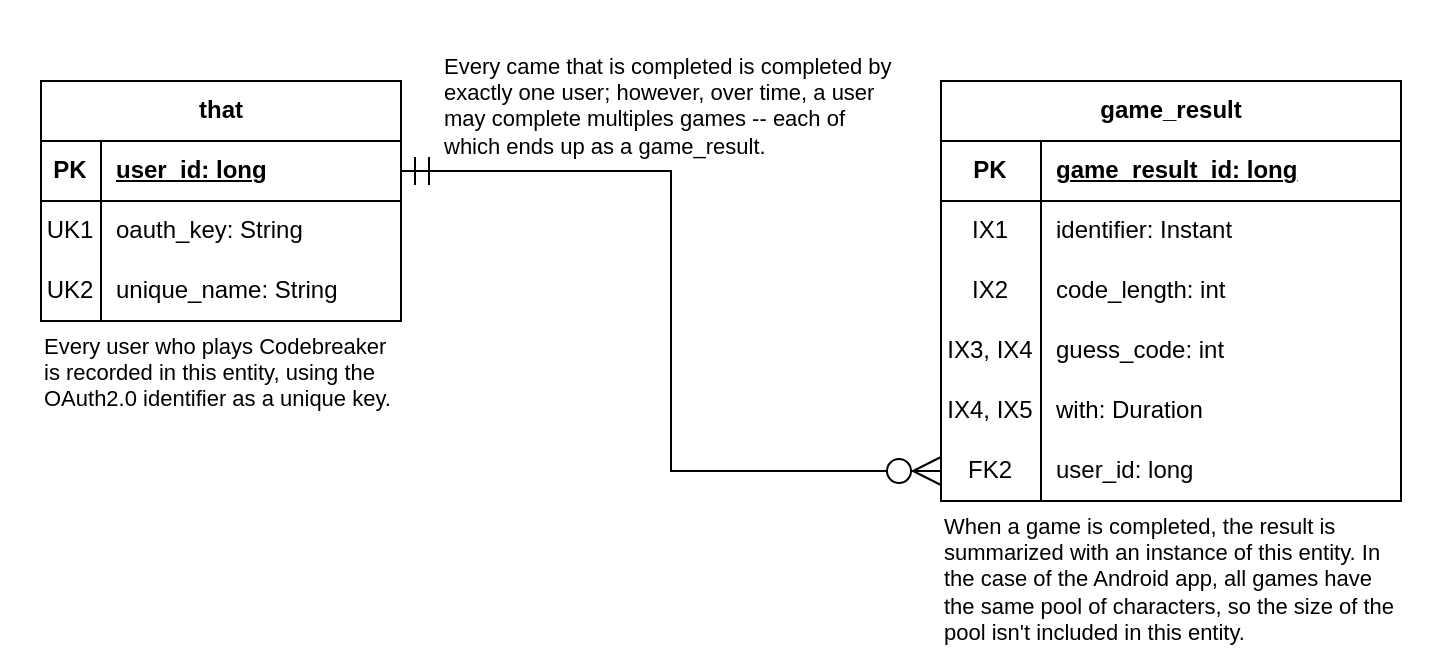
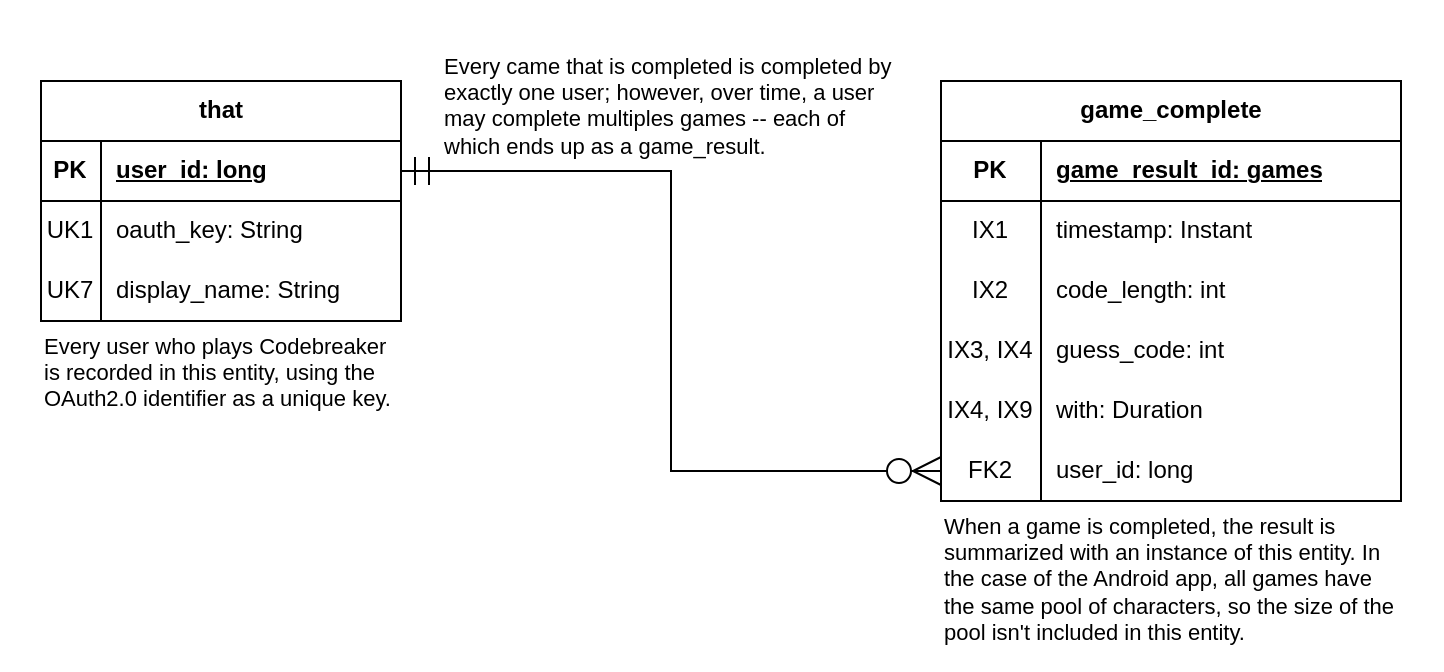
  <mxCell id="0" />
  <mxCell id="1" parent="0" />
  <mxCell id="2" value="that" style="shape=table;startSize=30;container=1;collapsible=1;childLayout=tableLayout;fixedRows=1;rowLines=0;fontStyle=1;align=center;resizeLast=1;html=1;" parent="1" vertex="1"><mxGeometry x="20" y="40" width="180" height="120" as="geometry" /></mxCell>
  <mxCell id="3" value="" style="shape=tableRow;horizontal=0;startSize=0;swimlaneHead=0;swimlaneBody=0;fillColor=none;collapsible=0;dropTarget=0;points=[[0,0.5],[1,0.5]];portConstraint=eastwest;top=0;left=0;right=0;bottom=1;" parent="2" vertex="1"><mxGeometry y="30" width="180" height="30" as="geometry" /></mxCell>
  <mxCell id="4" value="PK" style="shape=partialRectangle;connectable=0;fillColor=none;top=0;left=0;bottom=0;right=0;fontStyle=1;overflow=hidden;whiteSpace=wrap;html=1;" parent="3" vertex="1"><mxGeometry width="30" height="30" as="geometry"><mxRectangle width="30" height="30" as="alternateBounds" /></mxGeometry></mxCell>
  <mxCell id="5" value="user_id: long" style="shape=partialRectangle;connectable=0;fillColor=none;top=0;left=0;bottom=0;right=0;align=left;spacingLeft=6;fontStyle=5;overflow=hidden;whiteSpace=wrap;html=1;" parent="3" vertex="1"><mxGeometry x="30" width="150" height="30" as="geometry"><mxRectangle width="150" height="30" as="alternateBounds" /></mxGeometry></mxCell>
  <mxCell id="6" value="" style="shape=tableRow;horizontal=0;startSize=0;swimlaneHead=0;swimlaneBody=0;fillColor=none;collapsible=0;dropTarget=0;points=[[0,0.5],[1,0.5]];portConstraint=eastwest;top=0;left=0;right=0;bottom=0;" parent="2" vertex="1"><mxGeometry y="60" width="180" height="30" as="geometry" /></mxCell>
  <mxCell id="7" value="UK1" style="shape=partialRectangle;connectable=0;fillColor=none;top=0;left=0;bottom=0;right=0;editable=1;overflow=hidden;whiteSpace=wrap;html=1;" parent="6" vertex="1"><mxGeometry width="30" height="30" as="geometry"><mxRectangle width="30" height="30" as="alternateBounds" /></mxGeometry></mxCell>
  <mxCell id="8" value="oauth_key: String" style="shape=partialRectangle;connectable=0;fillColor=none;top=0;left=0;bottom=0;right=0;align=left;spacingLeft=6;overflow=hidden;whiteSpace=wrap;html=1;" parent="6" vertex="1"><mxGeometry x="30" width="150" height="30" as="geometry"><mxRectangle width="150" height="30" as="alternateBounds" /></mxGeometry></mxCell>
  <mxCell id="9" value="" style="shape=tableRow;horizontal=0;startSize=0;swimlaneHead=0;swimlaneBody=0;fillColor=none;collapsible=0;dropTarget=0;points=[[0,0.5],[1,0.5]];portConstraint=eastwest;top=0;left=0;right=0;bottom=0;" parent="2" vertex="1"><mxGeometry y="90" width="180" height="30" as="geometry" /></mxCell>
- <mxCell id="10" value="UK2" style="shape=partialRectangle;connectable=0;fillColor=none;top=0;left=0;bottom=0;right=0;editable=1;overflow=hidden;whiteSpace=wrap;html=1;" parent="9" vertex="1"><mxGeometry width="30" height="30" as="geometry"><mxRectangle width="30" height="30" as="alternateBounds" /></mxGeometry></mxCell>
- <mxCell id="11" value="unique_name: String" style="shape=partialRectangle;connectable=0;fillColor=none;top=0;left=0;bottom=0;right=0;align=left;spacingLeft=6;overflow=hidden;whiteSpace=wrap;html=1;" parent="9" vertex="1"><mxGeometry x="30" width="150" height="30" as="geometry"><mxRectangle width="150" height="30" as="alternateBounds" /></mxGeometry></mxCell>
- <mxCell id="12" value="game_result" style="shape=table;startSize=30;container=1;collapsible=1;childLayout=tableLayout;fixedRows=1;rowLines=0;fontStyle=1;align=center;resizeLast=1;html=1;" parent="1" vertex="1"><mxGeometry x="470" y="40" width="230" height="210" as="geometry" /></mxCell>
+ <mxCell id="10" value="UK7" style="shape=partialRectangle;connectable=0;fillColor=none;top=0;left=0;bottom=0;right=0;editable=1;overflow=hidden;whiteSpace=wrap;html=1;" parent="9" vertex="1"><mxGeometry width="30" height="30" as="geometry"><mxRectangle width="30" height="30" as="alternateBounds" /></mxGeometry></mxCell>
+ <mxCell id="11" value="display_name: String" style="shape=partialRectangle;connectable=0;fillColor=none;top=0;left=0;bottom=0;right=0;align=left;spacingLeft=6;overflow=hidden;whiteSpace=wrap;html=1;" parent="9" vertex="1"><mxGeometry x="30" width="150" height="30" as="geometry"><mxRectangle width="150" height="30" as="alternateBounds" /></mxGeometry></mxCell>
+ <mxCell id="12" value="game_complete" style="shape=table;startSize=30;container=1;collapsible=1;childLayout=tableLayout;fixedRows=1;rowLines=0;fontStyle=1;align=center;resizeLast=1;html=1;" parent="1" vertex="1"><mxGeometry x="470" y="40" width="230" height="210" as="geometry" /></mxCell>
  <mxCell id="13" value="" style="shape=tableRow;horizontal=0;startSize=0;swimlaneHead=0;swimlaneBody=0;fillColor=none;collapsible=0;dropTarget=0;points=[[0,0.5],[1,0.5]];portConstraint=eastwest;top=0;left=0;right=0;bottom=1;" parent="12" vertex="1"><mxGeometry y="30" width="230" height="30" as="geometry" /></mxCell>
  <mxCell id="14" value="PK" style="shape=partialRectangle;connectable=0;fillColor=none;top=0;left=0;bottom=0;right=0;fontStyle=1;overflow=hidden;whiteSpace=wrap;html=1;" parent="13" vertex="1"><mxGeometry width="50" height="30" as="geometry"><mxRectangle width="50" height="30" as="alternateBounds" /></mxGeometry></mxCell>
- <mxCell id="15" value="game_result_id: long" style="shape=partialRectangle;connectable=0;fillColor=none;top=0;left=0;bottom=0;right=0;align=left;spacingLeft=6;fontStyle=5;overflow=hidden;whiteSpace=wrap;html=1;" parent="13" vertex="1"><mxGeometry x="50" width="180" height="30" as="geometry"><mxRectangle width="180" height="30" as="alternateBounds" /></mxGeometry></mxCell>
+ <mxCell id="15" value="game_result_id: games" style="shape=partialRectangle;connectable=0;fillColor=none;top=0;left=0;bottom=0;right=0;align=left;spacingLeft=6;fontStyle=5;overflow=hidden;whiteSpace=wrap;html=1;" parent="13" vertex="1"><mxGeometry x="50" width="180" height="30" as="geometry"><mxRectangle width="180" height="30" as="alternateBounds" /></mxGeometry></mxCell>
  <mxCell id="16" value="" style="shape=tableRow;horizontal=0;startSize=0;swimlaneHead=0;swimlaneBody=0;fillColor=none;collapsible=0;dropTarget=0;points=[[0,0.5],[1,0.5]];portConstraint=eastwest;top=0;left=0;right=0;bottom=0;" parent="12" vertex="1"><mxGeometry y="60" width="230" height="30" as="geometry" /></mxCell>
  <mxCell id="17" value="IX1" style="shape=partialRectangle;connectable=0;fillColor=none;top=0;left=0;bottom=0;right=0;editable=1;overflow=hidden;whiteSpace=wrap;html=1;" parent="16" vertex="1"><mxGeometry width="50" height="30" as="geometry"><mxRectangle width="50" height="30" as="alternateBounds" /></mxGeometry></mxCell>
- <mxCell id="18" value="identifier: Instant" style="shape=partialRectangle;connectable=0;fillColor=none;top=0;left=0;bottom=0;right=0;align=left;spacingLeft=6;overflow=hidden;whiteSpace=wrap;html=1;" parent="16" vertex="1"><mxGeometry x="50" width="180" height="30" as="geometry"><mxRectangle width="180" height="30" as="alternateBounds" /></mxGeometry></mxCell>
+ <mxCell id="18" value="timestamp: Instant" style="shape=partialRectangle;connectable=0;fillColor=none;top=0;left=0;bottom=0;right=0;align=left;spacingLeft=6;overflow=hidden;whiteSpace=wrap;html=1;" parent="16" vertex="1"><mxGeometry x="50" width="180" height="30" as="geometry"><mxRectangle width="180" height="30" as="alternateBounds" /></mxGeometry></mxCell>
  <mxCell id="19" value="" style="shape=tableRow;horizontal=0;startSize=0;swimlaneHead=0;swimlaneBody=0;fillColor=none;collapsible=0;dropTarget=0;points=[[0,0.5],[1,0.5]];portConstraint=eastwest;top=0;left=0;right=0;bottom=0;" parent="12" vertex="1"><mxGeometry y="90" width="230" height="30" as="geometry" /></mxCell>
  <mxCell id="20" value="IX2" style="shape=partialRectangle;connectable=0;fillColor=none;top=0;left=0;bottom=0;right=0;editable=1;overflow=hidden;whiteSpace=wrap;html=1;" parent="19" vertex="1"><mxGeometry width="50" height="30" as="geometry"><mxRectangle width="50" height="30" as="alternateBounds" /></mxGeometry></mxCell>
  <mxCell id="21" value="code_length: int" style="shape=partialRectangle;connectable=0;fillColor=none;top=0;left=0;bottom=0;right=0;align=left;spacingLeft=6;overflow=hidden;whiteSpace=wrap;html=1;" parent="19" vertex="1"><mxGeometry x="50" width="180" height="30" as="geometry"><mxRectangle width="180" height="30" as="alternateBounds" /></mxGeometry></mxCell>
  <mxCell id="22" value="" style="shape=tableRow;horizontal=0;startSize=0;swimlaneHead=0;swimlaneBody=0;fillColor=none;collapsible=0;dropTarget=0;points=[[0,0.5],[1,0.5]];portConstraint=eastwest;top=0;left=0;right=0;bottom=0;" parent="12" vertex="1"><mxGeometry y="120" width="230" height="30" as="geometry" /></mxCell>
  <mxCell id="23" value="IX3, IX4" style="shape=partialRectangle;connectable=0;fillColor=none;top=0;left=0;bottom=0;right=0;editable=1;overflow=hidden;whiteSpace=wrap;html=1;" parent="22" vertex="1"><mxGeometry width="50" height="30" as="geometry"><mxRectangle width="50" height="30" as="alternateBounds" /></mxGeometry></mxCell>
  <mxCell id="24" value="guess_code: int" style="shape=partialRectangle;connectable=0;fillColor=none;top=0;left=0;bottom=0;right=0;align=left;spacingLeft=6;overflow=hidden;whiteSpace=wrap;html=1;" parent="22" vertex="1"><mxGeometry x="50" width="180" height="30" as="geometry"><mxRectangle width="180" height="30" as="alternateBounds" /></mxGeometry></mxCell>
  <mxCell id="25" value="" style="shape=tableRow;horizontal=0;startSize=0;swimlaneHead=0;swimlaneBody=0;fillColor=none;collapsible=0;dropTarget=0;points=[[0,0.5],[1,0.5]];portConstraint=eastwest;top=0;left=0;right=0;bottom=0;" parent="12" vertex="1"><mxGeometry y="150" width="230" height="30" as="geometry" /></mxCell>
- <mxCell id="26" value="IX4, IX5" style="shape=partialRectangle;connectable=0;fillColor=none;top=0;left=0;bottom=0;right=0;editable=1;overflow=hidden;whiteSpace=wrap;html=1;" parent="25" vertex="1"><mxGeometry width="50" height="30" as="geometry"><mxRectangle width="50" height="30" as="alternateBounds" /></mxGeometry></mxCell>
+ <mxCell id="26" value="IX4, IX9" style="shape=partialRectangle;connectable=0;fillColor=none;top=0;left=0;bottom=0;right=0;editable=1;overflow=hidden;whiteSpace=wrap;html=1;" parent="25" vertex="1"><mxGeometry width="50" height="30" as="geometry"><mxRectangle width="50" height="30" as="alternateBounds" /></mxGeometry></mxCell>
  <mxCell id="27" value="with: Duration" style="shape=partialRectangle;connectable=0;fillColor=none;top=0;left=0;bottom=0;right=0;align=left;spacingLeft=6;overflow=hidden;whiteSpace=wrap;html=1;" parent="25" vertex="1"><mxGeometry x="50" width="180" height="30" as="geometry"><mxRectangle width="180" height="30" as="alternateBounds" /></mxGeometry></mxCell>
  <mxCell id="28" value="" style="shape=tableRow;horizontal=0;startSize=0;swimlaneHead=0;swimlaneBody=0;fillColor=none;collapsible=0;dropTarget=0;points=[[0,0.5],[1,0.5]];portConstraint=eastwest;top=0;left=0;right=0;bottom=0;" parent="12" vertex="1"><mxGeometry y="180" width="230" height="30" as="geometry" /></mxCell>
  <mxCell id="29" value="FK2" style="shape=partialRectangle;connectable=0;fillColor=none;top=0;left=0;bottom=0;right=0;editable=1;overflow=hidden;whiteSpace=wrap;html=1;" parent="28" vertex="1"><mxGeometry width="50" height="30" as="geometry"><mxRectangle width="50" height="30" as="alternateBounds" /></mxGeometry></mxCell>
  <mxCell id="30" value="user_id: long" style="shape=partialRectangle;connectable=0;fillColor=none;top=0;left=0;bottom=0;right=0;align=left;spacingLeft=6;overflow=hidden;whiteSpace=wrap;html=1;" parent="28" vertex="1"><mxGeometry x="50" width="180" height="30" as="geometry"><mxRectangle width="180" height="30" as="alternateBounds" /></mxGeometry></mxCell>
  <mxCell id="31" value="" style="fontSize=12;html=1;endArrow=ERzeroToMany;startArrow=ERmandOne;rounded=0;exitX=1;exitY=0.5;exitDx=0;exitDy=0;entryX=0;entryY=0.5;entryDx=0;entryDy=0;edgeStyle=elbowEdgeStyle;endSize=12;startSize=12;" parent="1" source="3" target="28" edge="1"><mxGeometry width="100" height="100" relative="1" as="geometry"><mxPoint x="350" y="220" as="sourcePoint" /><mxPoint x="450" y="120" as="targetPoint" /></mxGeometry></mxCell>
  <mxCell id="32" value="Every user who plays Codebreaker is recorded in this entity, using the OAuth2.0 identifier as a unique key." style="whiteSpace=wrap;html=1;strokeColor=none;fillColor=none;fontSize=11;align=left;verticalAlign=top;" parent="1" vertex="1"><mxGeometry x="20" y="160" width="180" height="60" as="geometry" /></mxCell>
  <mxCell id="33" value="When a game is completed, the result is summarized with an instance of this entity. In the case of the Android app, all games have the same pool of characters, so the size of the pool isn't included in this entity." style="whiteSpace=wrap;html=1;strokeColor=none;fillColor=none;fontSize=11;align=left;verticalAlign=top;" parent="1" vertex="1"><mxGeometry x="470" y="250" width="230" height="64" as="geometry" /></mxCell>
  <mxCell id="34" value="Every came that is completed is completed by exactly one user; however, over time, a user may complete multiples games -- each of which ends up as a game_result." style="whiteSpace=wrap;html=1;strokeColor=none;fillColor=none;fontSize=11;align=left;verticalAlign=top;" parent="1" vertex="1"><mxGeometry x="220" y="20" width="230" height="64" as="geometry" /></mxCell>
